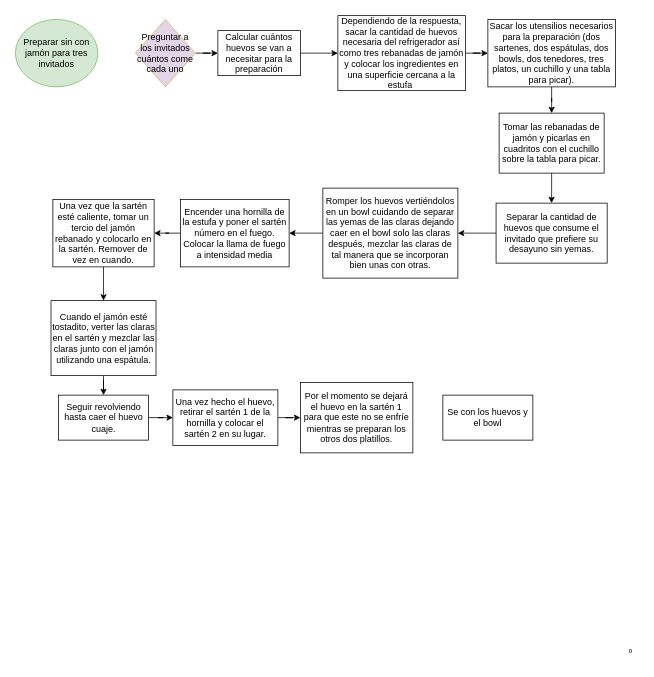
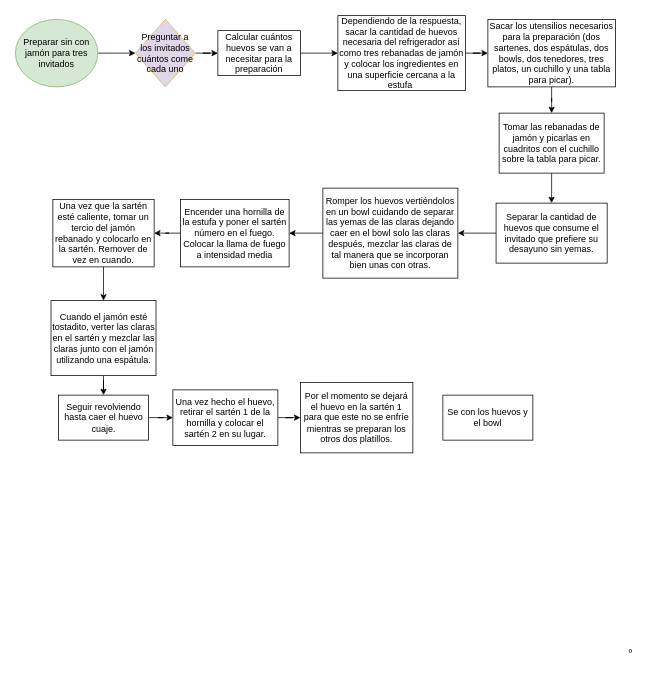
  <mxCell id="0" />
  <mxCell id="1" parent="0" />
  <mxCell id="2" value="º" style="text;html=1;align=center;verticalAlign=middle;resizable=0;points=[];autosize=1;" parent="1" vertex="1"><mxGeometry x="830" y="860" width="20" height="20" as="geometry" /></mxCell>
+ <mxCell id="3" style="edgeStyle=orthogonalEdgeStyle;rounded=0;orthogonalLoop=1;jettySize=auto;html=1;entryX=0;entryY=0.5;entryDx=0;entryDy=0;" edge="1" parent="1" source="4" target="6"><mxGeometry relative="1" as="geometry" /></mxCell>
  <mxCell id="4" value="Preparar sin con jamón para tres invitados" style="ellipse;whiteSpace=wrap;html=1;fillColor=#d5e8d4;strokeColor=#82b366;" vertex="1" parent="1"><mxGeometry x="20" y="25" width="110" height="90" as="geometry" /></mxCell>
  <mxCell id="5" style="edgeStyle=orthogonalEdgeStyle;rounded=0;orthogonalLoop=1;jettySize=auto;html=1;entryX=0;entryY=0.5;entryDx=0;entryDy=0;" edge="1" parent="1" source="6" target="8"><mxGeometry relative="1" as="geometry" /></mxCell>
  <mxCell id="6" value="Preguntar a los invitados cuántos come cada uno" style="rhombus;whiteSpace=wrap;html=1;fillColor=#e1d5e7;strokeColor=#d6b656;" vertex="1" parent="1"><mxGeometry x="180" y="25" width="80" height="90" as="geometry" /></mxCell>
  <mxCell id="7" style="edgeStyle=orthogonalEdgeStyle;rounded=0;orthogonalLoop=1;jettySize=auto;html=1;entryX=0;entryY=0.5;entryDx=0;entryDy=0;" edge="1" parent="1" source="8" target="10"><mxGeometry relative="1" as="geometry" /></mxCell>
  <mxCell id="8" value="Calcular cuántos huevos se van a necesitar para la preparación" style="rounded=0;whiteSpace=wrap;html=1;" vertex="1" parent="1"><mxGeometry x="290" y="40" width="110" height="60" as="geometry" /></mxCell>
  <mxCell id="9" style="edgeStyle=orthogonalEdgeStyle;rounded=0;orthogonalLoop=1;jettySize=auto;html=1;entryX=0;entryY=0.5;entryDx=0;entryDy=0;" edge="1" parent="1" source="10" target="12"><mxGeometry relative="1" as="geometry" /></mxCell>
  <mxCell id="10" value="Dependiendo de la respuesta, sacar la cantidad de huevos necesaria del refrigerador así como tres rebanadas de jamón y colocar los ingredientes en una superficie cercana a la estufa&amp;nbsp;" style="rounded=0;whiteSpace=wrap;html=1;" vertex="1" parent="1"><mxGeometry x="450" y="20" width="170" height="100" as="geometry" /></mxCell>
  <mxCell id="11" style="edgeStyle=orthogonalEdgeStyle;rounded=0;orthogonalLoop=1;jettySize=auto;html=1;entryX=0.5;entryY=0;entryDx=0;entryDy=0;" edge="1" parent="1" source="12" target="14"><mxGeometry relative="1" as="geometry" /></mxCell>
  <mxCell id="12" value="Sacar los utensilios necesarios para la preparación (dos sartenes, dos espátulas, dos bowls, dos tenedores, tres platos, un cuchillo y una tabla para picar)." style="rounded=0;whiteSpace=wrap;html=1;" vertex="1" parent="1"><mxGeometry x="650" y="25" width="170" height="90" as="geometry" /></mxCell>
  <mxCell id="13" style="edgeStyle=orthogonalEdgeStyle;rounded=0;orthogonalLoop=1;jettySize=auto;html=1;" edge="1" parent="1" source="14" target="16"><mxGeometry relative="1" as="geometry" /></mxCell>
  <mxCell id="14" value="Tomar las rebanadas de jamón y picarlas en cuadritos con el cuchillo sobre la tabla para picar." style="rounded=0;whiteSpace=wrap;html=1;" vertex="1" parent="1"><mxGeometry x="665" y="150" width="140" height="80" as="geometry" /></mxCell>
  <mxCell id="15" style="edgeStyle=orthogonalEdgeStyle;rounded=0;orthogonalLoop=1;jettySize=auto;html=1;" edge="1" parent="1" source="16" target="18"><mxGeometry relative="1" as="geometry" /></mxCell>
  <mxCell id="16" value="Separar la cantidad de huevos que consume el invitado que prefiere su desayuno sin yemas." style="rounded=0;whiteSpace=wrap;html=1;" vertex="1" parent="1"><mxGeometry x="660.93" y="270" width="148.13" height="80" as="geometry" /></mxCell>
  <mxCell id="17" style="edgeStyle=orthogonalEdgeStyle;rounded=0;orthogonalLoop=1;jettySize=auto;html=1;entryX=1;entryY=0.5;entryDx=0;entryDy=0;" edge="1" parent="1" source="18" target="20"><mxGeometry relative="1" as="geometry" /></mxCell>
  <mxCell id="18" value="&lt;span&gt;Romper los huevos vertiéndolos en un bowl cuidando de separar las yemas de las claras dejando caer en el bowl solo las claras después, mezclar las claras de tal manera que se&amp;nbsp;incorporan bien unas con otras.&lt;/span&gt;" style="rounded=0;whiteSpace=wrap;html=1;" vertex="1" parent="1"><mxGeometry x="430" y="250" width="180" height="120" as="geometry" /></mxCell>
  <mxCell id="19" style="edgeStyle=orthogonalEdgeStyle;rounded=0;orthogonalLoop=1;jettySize=auto;html=1;entryX=1;entryY=0.5;entryDx=0;entryDy=0;" edge="1" parent="1" source="20" target="22"><mxGeometry relative="1" as="geometry" /></mxCell>
  <mxCell id="20" value="Encender una hornilla de la estufa y poner el sartén número en el fuego. Colocar la llama de fuego a intensidad media" style="rounded=0;whiteSpace=wrap;html=1;" vertex="1" parent="1"><mxGeometry x="240" y="265" width="145" height="90" as="geometry" /></mxCell>
  <mxCell id="21" style="edgeStyle=orthogonalEdgeStyle;rounded=0;orthogonalLoop=1;jettySize=auto;html=1;entryX=0.5;entryY=0;entryDx=0;entryDy=0;" edge="1" parent="1" source="22" target="24"><mxGeometry relative="1" as="geometry" /></mxCell>
  <mxCell id="22" value="Una vez que la sartén esté caliente, tomar un tercio del jamón rebanado y colocarlo en la sartén. Remover de vez en cuando." style="rounded=0;whiteSpace=wrap;html=1;" vertex="1" parent="1"><mxGeometry x="70" y="265" width="135" height="90" as="geometry" /></mxCell>
  <mxCell id="23" style="edgeStyle=orthogonalEdgeStyle;rounded=0;orthogonalLoop=1;jettySize=auto;html=1;entryX=0.5;entryY=0;entryDx=0;entryDy=0;" edge="1" parent="1" source="24" target="26"><mxGeometry relative="1" as="geometry" /></mxCell>
  <mxCell id="24" value="Cuando el jamón esté tostadito, verter las claras en el sartén y mezclar las claras junto con el jamón utilizando una espátula." style="rounded=0;whiteSpace=wrap;html=1;" vertex="1" parent="1"><mxGeometry x="67.5" y="400" width="140" height="100" as="geometry" /></mxCell>
  <mxCell id="25" style="edgeStyle=orthogonalEdgeStyle;rounded=0;orthogonalLoop=1;jettySize=auto;html=1;entryX=0;entryY=0.5;entryDx=0;entryDy=0;" edge="1" parent="1" source="26" target="28"><mxGeometry relative="1" as="geometry" /></mxCell>
  <mxCell id="26" value="&lt;span&gt;Seguir revolviendo hasta caer el huevo cuaje.&lt;/span&gt;" style="rounded=0;whiteSpace=wrap;html=1;" vertex="1" parent="1"><mxGeometry x="77.5" y="526" width="120" height="60" as="geometry" /></mxCell>
  <mxCell id="27" style="edgeStyle=orthogonalEdgeStyle;rounded=0;orthogonalLoop=1;jettySize=auto;html=1;entryX=0;entryY=0.5;entryDx=0;entryDy=0;" edge="1" parent="1" source="28" target="29"><mxGeometry relative="1" as="geometry" /></mxCell>
  <mxCell id="28" value="Una vez hecho el huevo, retirar el sartén 1 de la hornilla y colocar el sartén 2 en su lugar." style="rounded=0;whiteSpace=wrap;html=1;" vertex="1" parent="1"><mxGeometry x="230" y="519" width="140" height="74" as="geometry" /></mxCell>
  <mxCell id="29" value="Por el momento se dejará el huevo en la sartén 1 para que este no se enfríe mientras se preparan los otros dos platillos." style="rounded=0;whiteSpace=wrap;html=1;" vertex="1" parent="1"><mxGeometry x="400" y="509" width="150" height="94" as="geometry" /></mxCell>
  <mxCell id="30" value="Se con los huevos y el bowl" style="rounded=0;whiteSpace=wrap;html=1;" vertex="1" parent="1"><mxGeometry x="590" y="526" width="120" height="60" as="geometry" /></mxCell>
